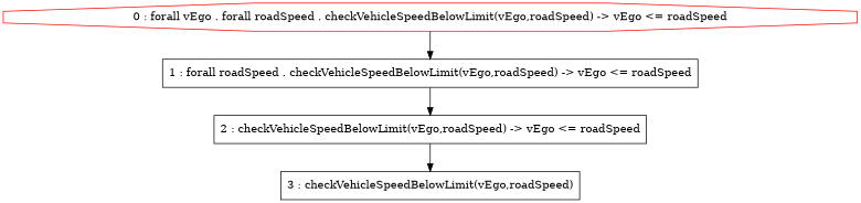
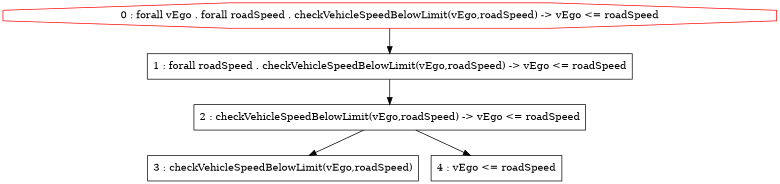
  digraph {
    node [shape=box]
    n1 [color=red label="0 : forall vEgo . forall roadSpeed . checkVehicleSpeedBelowLimit(vEgo,roadSpeed) -> vEgo <= roadSpeed" shape=octagon]
    n2 [label="1 : forall roadSpeed . checkVehicleSpeedBelowLimit(vEgo,roadSpeed) -> vEgo <= roadSpeed"]
    n3 [label="2 : checkVehicleSpeedBelowLimit(vEgo,roadSpeed) -> vEgo <= roadSpeed"]
    n4 [label="3 : checkVehicleSpeedBelowLimit(vEgo,roadSpeed)"]
+   n5 [label="4 : vEgo <= roadSpeed"]
    n1 -> n2
    n2 -> n3
    n3 -> n4
+   n3 -> n5
  }
